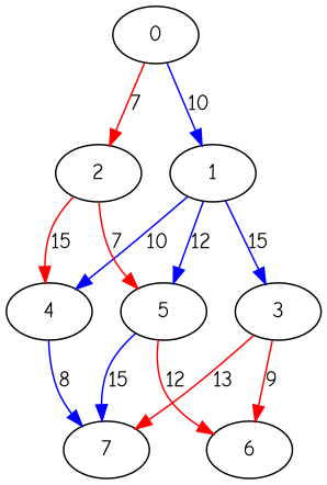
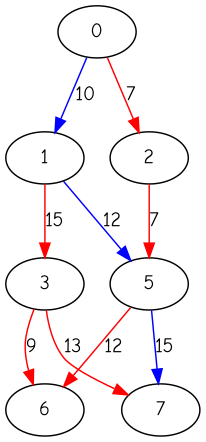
  digraph {
    fontname="Comic Neue"
    node [fontname="Comic Neue"]
    edge [color=red fontname="Comic Neue"]
    0
    1
    2
    3
-   4
    5
    6
    7
    0 -> 1 [color=blue label=10]
    0 -> 2 [label=7]
-   1 -> 3 [color=blue label=15]
-   1 -> 4 [color=blue label=10]
+   1 -> 3 [label=15]
    1 -> 5 [color=blue label=12]
-   2 -> 4 [label=15]
    2 -> 5 [label=7]
    3 -> 6 [label=9]
    3 -> 7 [label=13]
-   4 -> 7 [color=blue label=8]
    5 -> 6 [label=12]
    5 -> 7 [color=blue label=15]
  }
